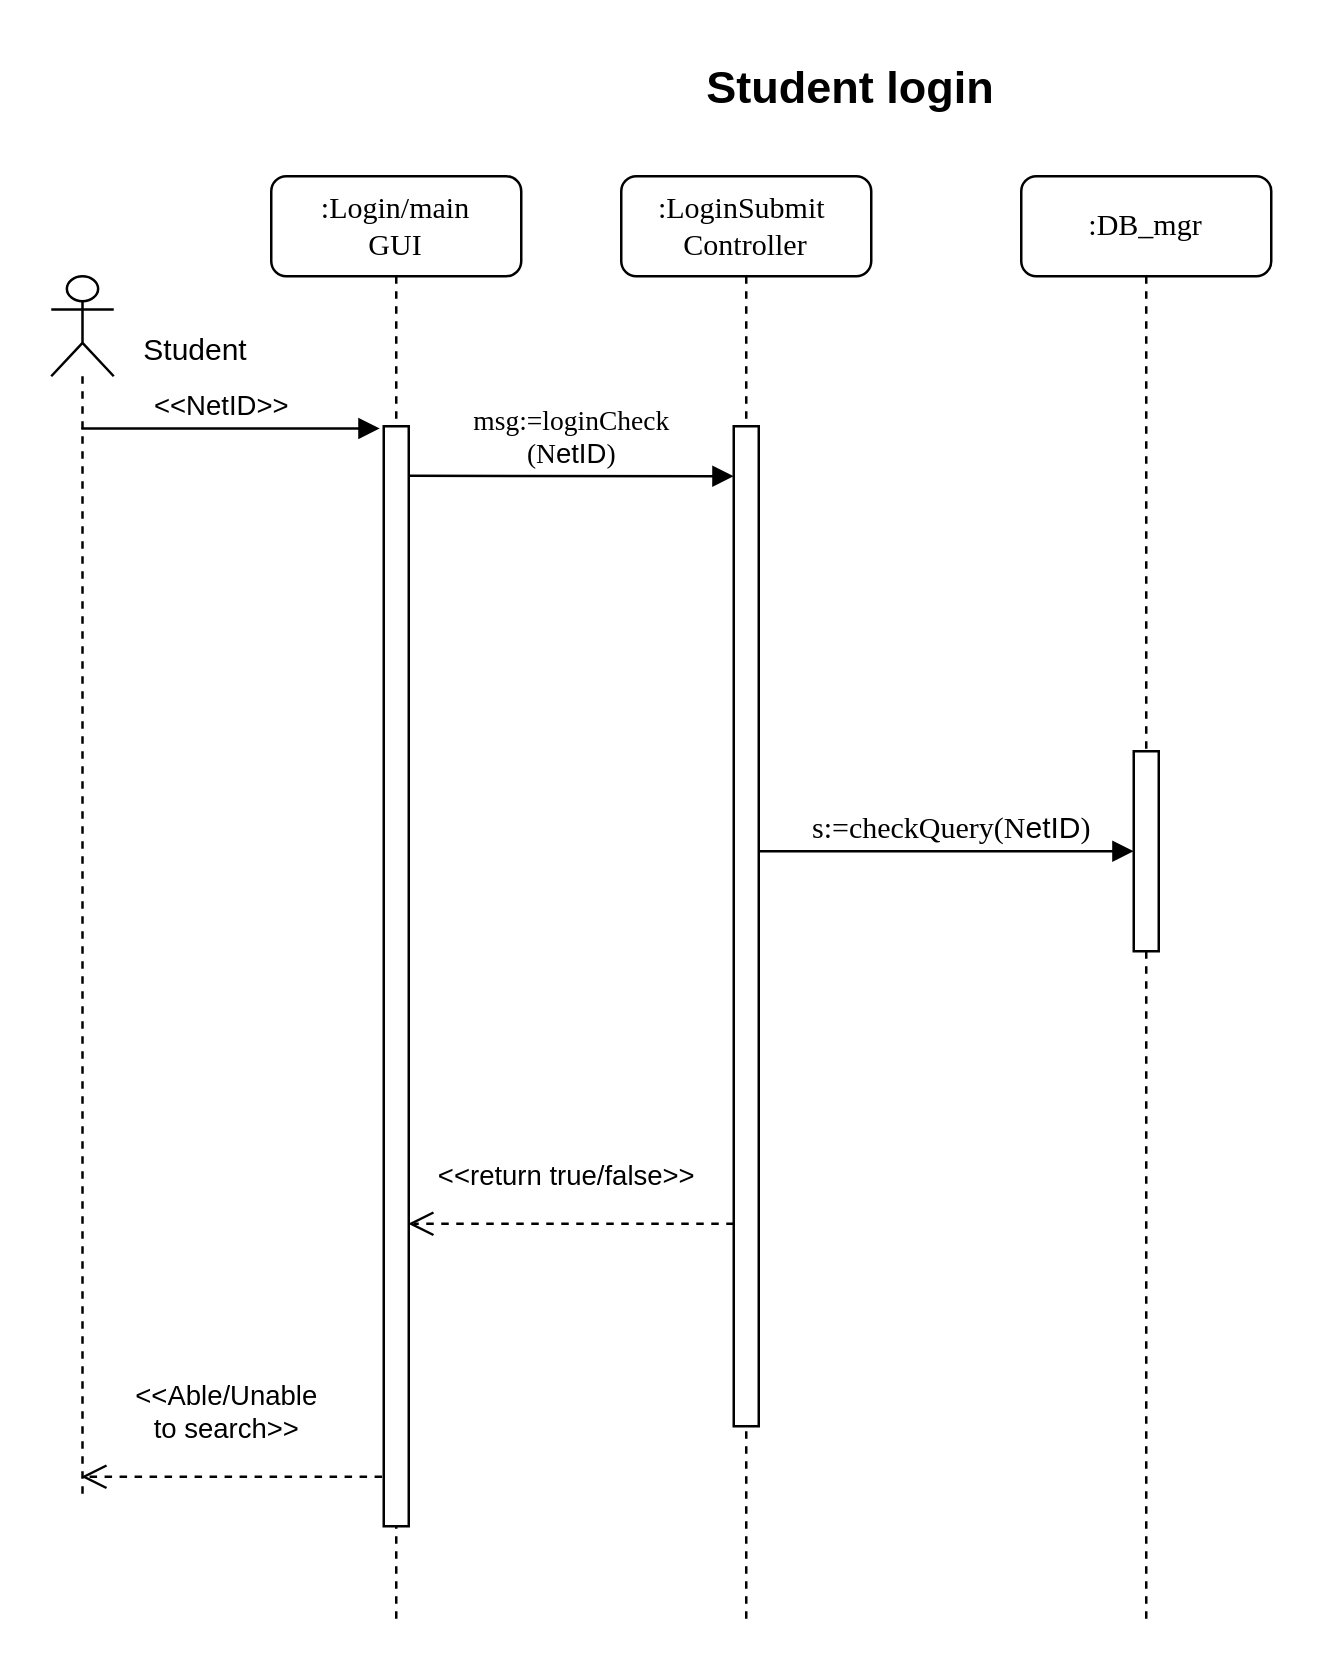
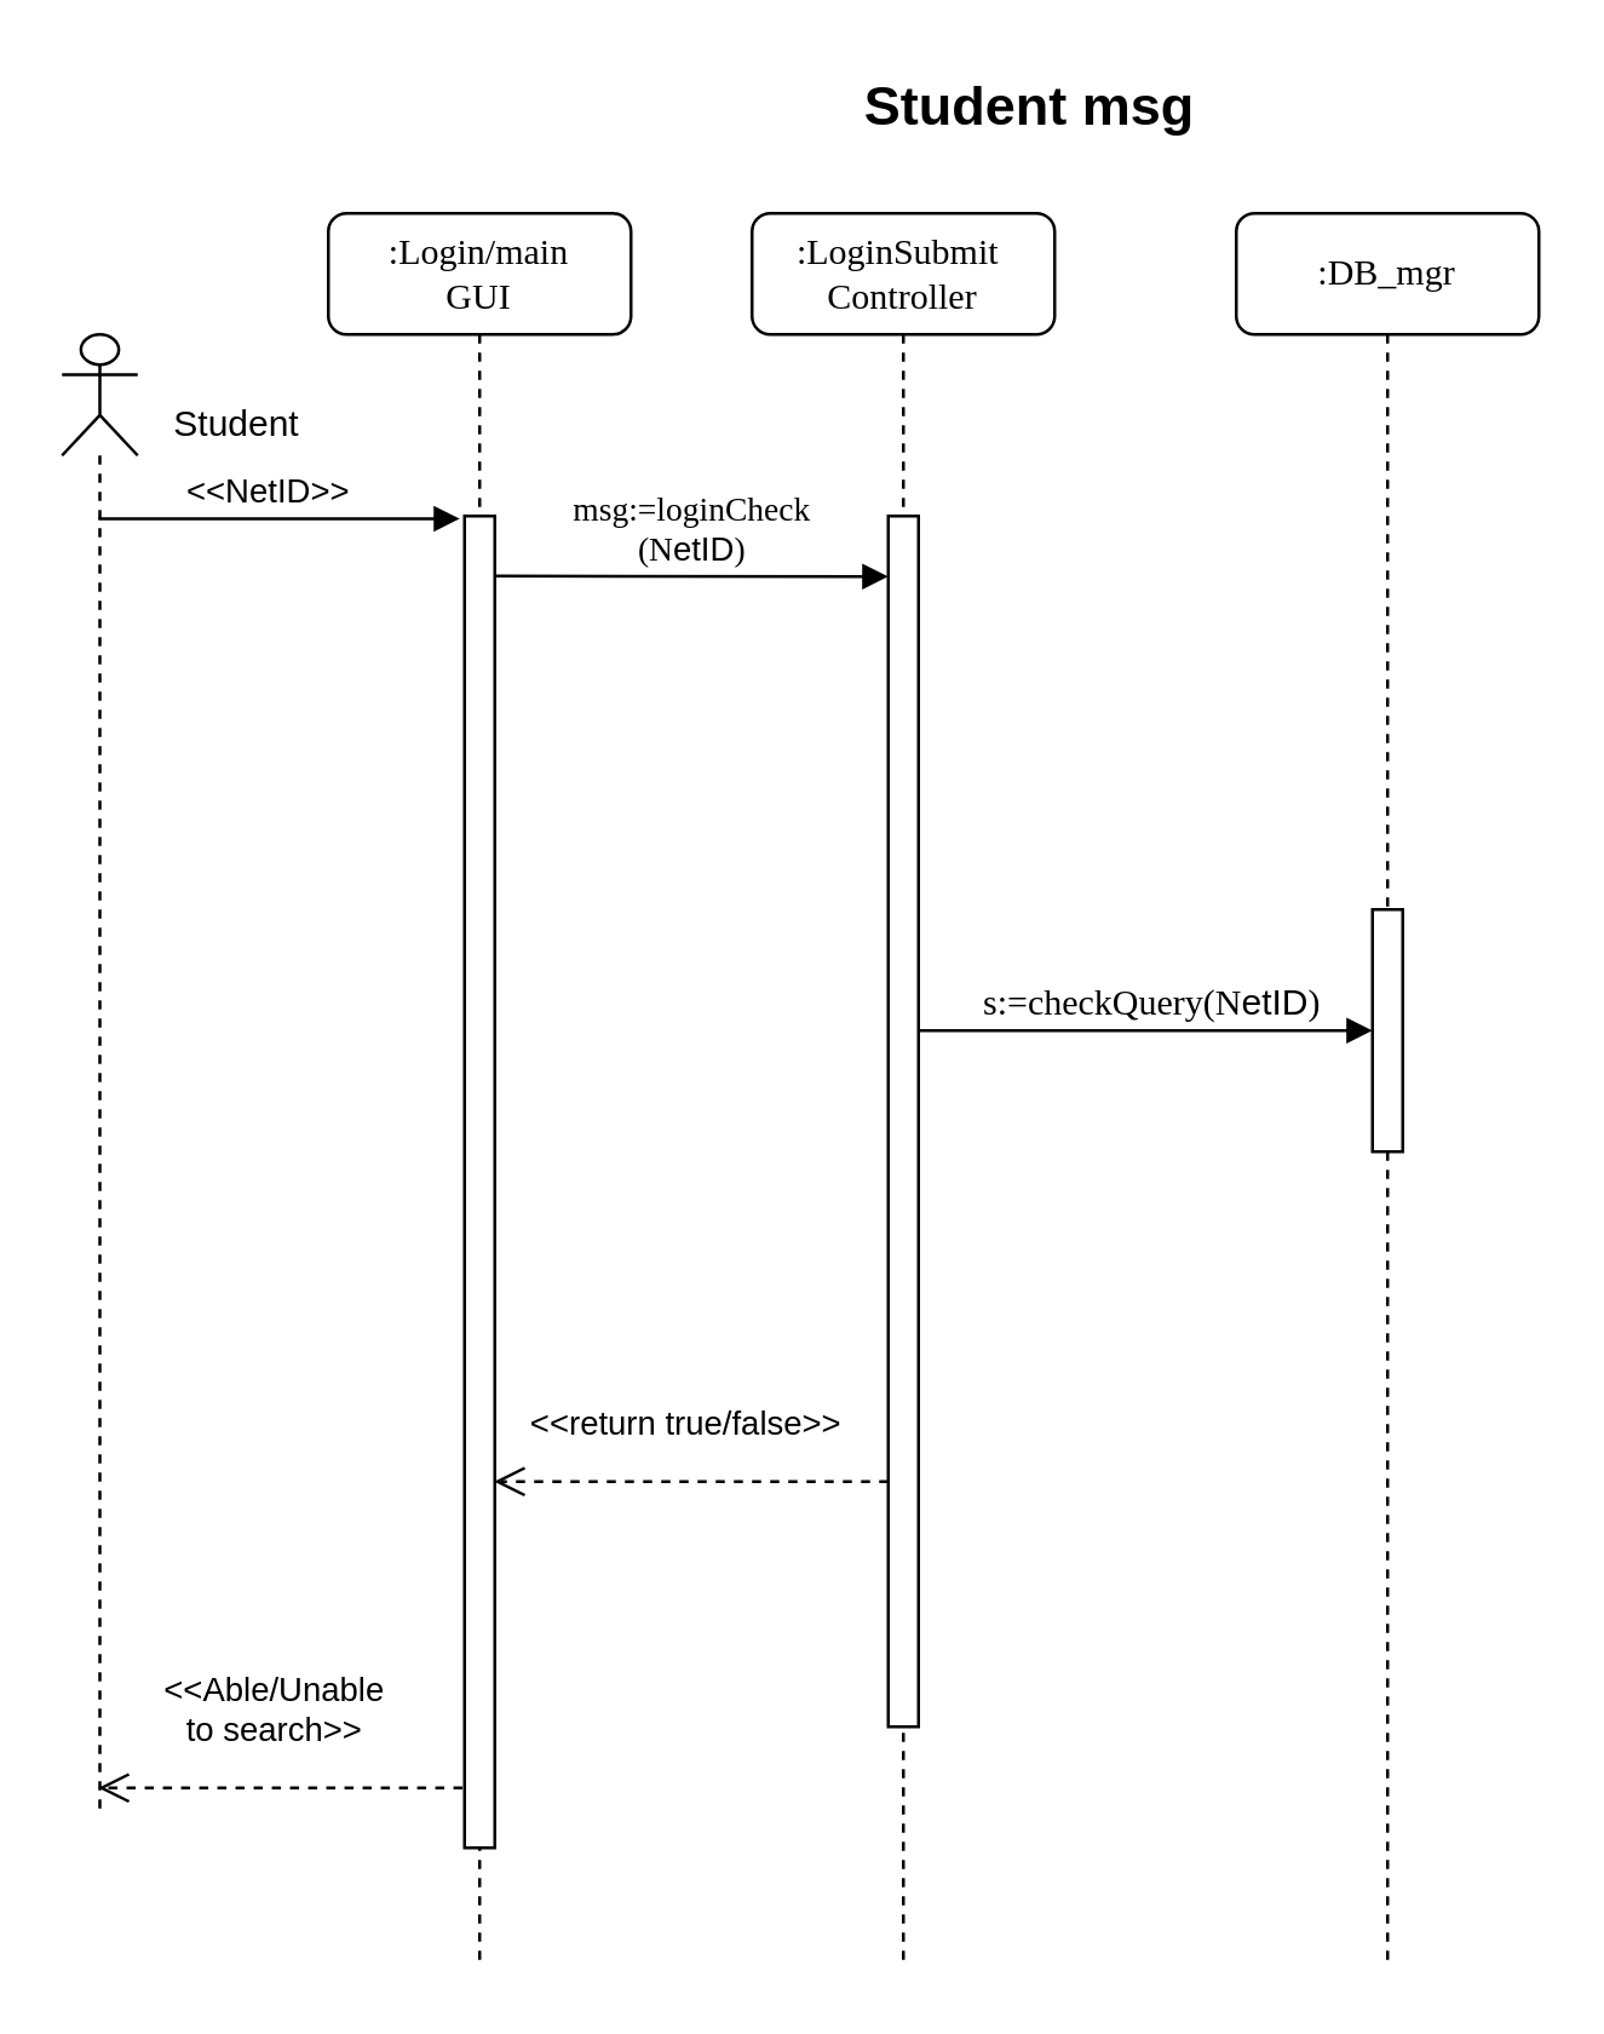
  <mxCell id="0" />
  <mxCell id="1" parent="0" />
  <mxCell id="2" value=":LoginSubmit&amp;nbsp;&lt;br&gt;Controller" style="shape=umlLifeline;perimeter=lifelinePerimeter;whiteSpace=wrap;html=1;container=1;collapsible=0;recursiveResize=0;outlineConnect=0;rounded=1;shadow=0;comic=0;labelBackgroundColor=none;strokeWidth=1;fontFamily=Verdana;fontSize=12;align=center;" parent="1" vertex="1"><mxGeometry x="248" y="70" width="100" height="580" as="geometry" /></mxCell>
  <mxCell id="3" value="" style="html=1;points=[];perimeter=orthogonalPerimeter;rounded=0;shadow=0;comic=0;labelBackgroundColor=none;strokeWidth=1;fontFamily=Verdana;fontSize=12;align=center;" parent="2" vertex="1"><mxGeometry x="45" y="100" width="10" height="400" as="geometry" /></mxCell>
  <mxCell id="4" value=":DB_mgr" style="shape=umlLifeline;perimeter=lifelinePerimeter;whiteSpace=wrap;html=1;container=1;collapsible=0;recursiveResize=0;outlineConnect=0;rounded=1;shadow=0;comic=0;labelBackgroundColor=none;strokeWidth=1;fontFamily=Verdana;fontSize=12;align=center;" parent="1" vertex="1"><mxGeometry x="408" y="70" width="100" height="580" as="geometry" /></mxCell>
  <mxCell id="5" value="" style="html=1;points=[];perimeter=orthogonalPerimeter;rounded=0;shadow=0;comic=0;labelBackgroundColor=none;strokeWidth=1;fontFamily=Verdana;fontSize=12;align=center;" parent="4" vertex="1"><mxGeometry x="45" y="230" width="10" height="80" as="geometry" /></mxCell>
  <mxCell id="6" value=":Login/main&lt;br&gt;GUI" style="shape=umlLifeline;perimeter=lifelinePerimeter;whiteSpace=wrap;html=1;container=1;collapsible=0;recursiveResize=0;outlineConnect=0;rounded=1;shadow=0;comic=0;labelBackgroundColor=none;strokeWidth=1;fontFamily=Verdana;fontSize=12;align=center;" parent="1" vertex="1"><mxGeometry x="108" y="70" width="100" height="580" as="geometry" /></mxCell>
  <mxCell id="7" value="" style="html=1;points=[];perimeter=orthogonalPerimeter;rounded=0;shadow=0;comic=0;labelBackgroundColor=none;strokeWidth=1;fontFamily=Verdana;fontSize=12;align=center;" parent="6" vertex="1"><mxGeometry x="45" y="100" width="10" height="440" as="geometry" /></mxCell>
  <mxCell id="8" value="msg:=loginCheck&lt;br&gt;(N&lt;font face=&quot;helvetica&quot;&gt;etID&lt;/font&gt;)" style="html=1;verticalAlign=bottom;endArrow=block;labelBackgroundColor=none;fontFamily=Verdana;fontSize=11;edgeStyle=elbowEdgeStyle;elbow=vertical;exitX=1.048;exitY=0.045;exitDx=0;exitDy=0;exitPerimeter=0;" parent="1" source="7" target="3" edge="1"><mxGeometry relative="1" as="geometry"><mxPoint x="178" y="180.06" as="sourcePoint" /><mxPoint x="268" y="180.06" as="targetPoint" /><Array as="points"><mxPoint x="178" y="190" /></Array></mxGeometry></mxCell>
  <mxCell id="9" value="s:=checkQuery(N&lt;font face=&quot;helvetica&quot;&gt;&lt;span style=&quot;background-color: rgb(255 , 255 , 255)&quot;&gt;etID&lt;/span&gt;&lt;/font&gt;)" style="html=1;verticalAlign=bottom;endArrow=block;labelBackgroundColor=none;fontFamily=Verdana;fontSize=12;edgeStyle=elbowEdgeStyle;elbow=vertical;" parent="1" source="3" target="5" edge="1"><mxGeometry x="0.027" relative="1" as="geometry"><mxPoint x="304" y="240" as="sourcePoint" /><mxPoint x="450" y="210" as="targetPoint" /><mxPoint as="offset" /><Array as="points"><mxPoint x="320" y="340" /><mxPoint x="310" y="240" /></Array></mxGeometry></mxCell>
  <mxCell id="10" value="" style="shape=umlLifeline;participant=umlActor;perimeter=lifelinePerimeter;whiteSpace=wrap;html=1;container=1;collapsible=0;recursiveResize=0;verticalAlign=top;spacingTop=36;outlineConnect=0;" parent="1" vertex="1"><mxGeometry x="20" y="110" width="25" height="490" as="geometry" /></mxCell>
  <mxCell id="11" value="Student" style="text;html=1;strokeColor=none;fillColor=none;align=center;verticalAlign=middle;whiteSpace=wrap;rounded=0;" parent="1" vertex="1"><mxGeometry x="63" y="120" width="30" height="40" as="geometry" /></mxCell>
  <mxCell id="12" value="&amp;lt;&amp;lt;NetID&amp;gt;&amp;gt;" style="html=1;verticalAlign=bottom;endArrow=block;entryX=-0.159;entryY=0.002;entryDx=0;entryDy=0;entryPerimeter=0;" parent="1" source="10" target="7" edge="1"><mxGeometry x="-0.061" width="80" relative="1" as="geometry"><mxPoint x="63" y="170" as="sourcePoint" /><mxPoint x="123" y="170" as="targetPoint" /><mxPoint as="offset" /></mxGeometry></mxCell>
  <mxCell id="13" value="&amp;lt;&amp;lt;Able/Unable&lt;br&gt;to search&amp;gt;&amp;gt;" style="html=1;verticalAlign=bottom;endArrow=open;dashed=1;endSize=8;exitX=-0.067;exitY=0.955;exitDx=0;exitDy=0;exitPerimeter=0;" parent="1" source="7" target="10" edge="1"><mxGeometry x="0.028" y="-10" relative="1" as="geometry"><mxPoint x="143" y="590" as="sourcePoint" /><mxPoint x="63" y="590" as="targetPoint" /><mxPoint as="offset" /></mxGeometry></mxCell>
- <mxCell id="14" value="Student login" style="text;align=center;fontStyle=1;verticalAlign=middle;spacingLeft=3;spacingRight=3;strokeColor=none;rotatable=0;points=[[0,0.5],[1,0.5]];portConstraint=eastwest;fontSize=18;" parent="1" vertex="1"><mxGeometry x="290" y="20" width="100" height="26" as="geometry" /></mxCell>
+ <mxCell id="14" value="Student msg" style="text;align=center;fontStyle=1;verticalAlign=middle;spacingLeft=3;spacingRight=3;strokeColor=none;rotatable=0;points=[[0,0.5],[1,0.5]];portConstraint=eastwest;fontSize=18;" parent="1" vertex="1"><mxGeometry x="290" y="20" width="100" height="26" as="geometry" /></mxCell>
  <mxCell id="15" value="&amp;lt;&amp;lt;return true/false&amp;gt;&amp;gt;" style="html=1;verticalAlign=bottom;endArrow=open;dashed=1;endSize=8;entryX=0.978;entryY=0.725;entryDx=0;entryDy=0;entryPerimeter=0;" edge="1" parent="1" source="3" target="7"><mxGeometry x="0.028" y="-10" relative="1" as="geometry"><mxPoint x="290" y="490" as="sourcePoint" /><mxPoint x="169.98" y="490" as="targetPoint" /><mxPoint as="offset" /></mxGeometry></mxCell>
